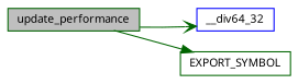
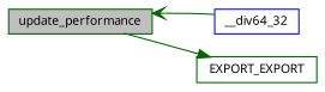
  digraph {
    fontname="Noto Sans"
    rankdir=LR
    node [color=darkgreen fillcolor=white fontname="Noto Sans" fontsize=10 shape=record style=filled]
    edge [color=darkgreen fontname="Noto Sans" fontsize=10 labelfontname=Helvetica labelfontsize=10 style=solid]
    n1 [fillcolor=grey75 fontcolor=black height=0.2 label=update_performance width=0.4]
    n2 [color=blue height=0.2 label=__div64_32 width=0.4]
-   n3 [height=0.2 label=EXPORT_SYMBOL width=0.4]
-   n1 -> n2 [arrowhead=vee]
+   n3 [height=0.2 label=EXPORT_EXPORT width=0.4]
+   n2 -> n1 [arrowhead=vee]
    n1 -> n3 [arrowhead=normal]
  }
